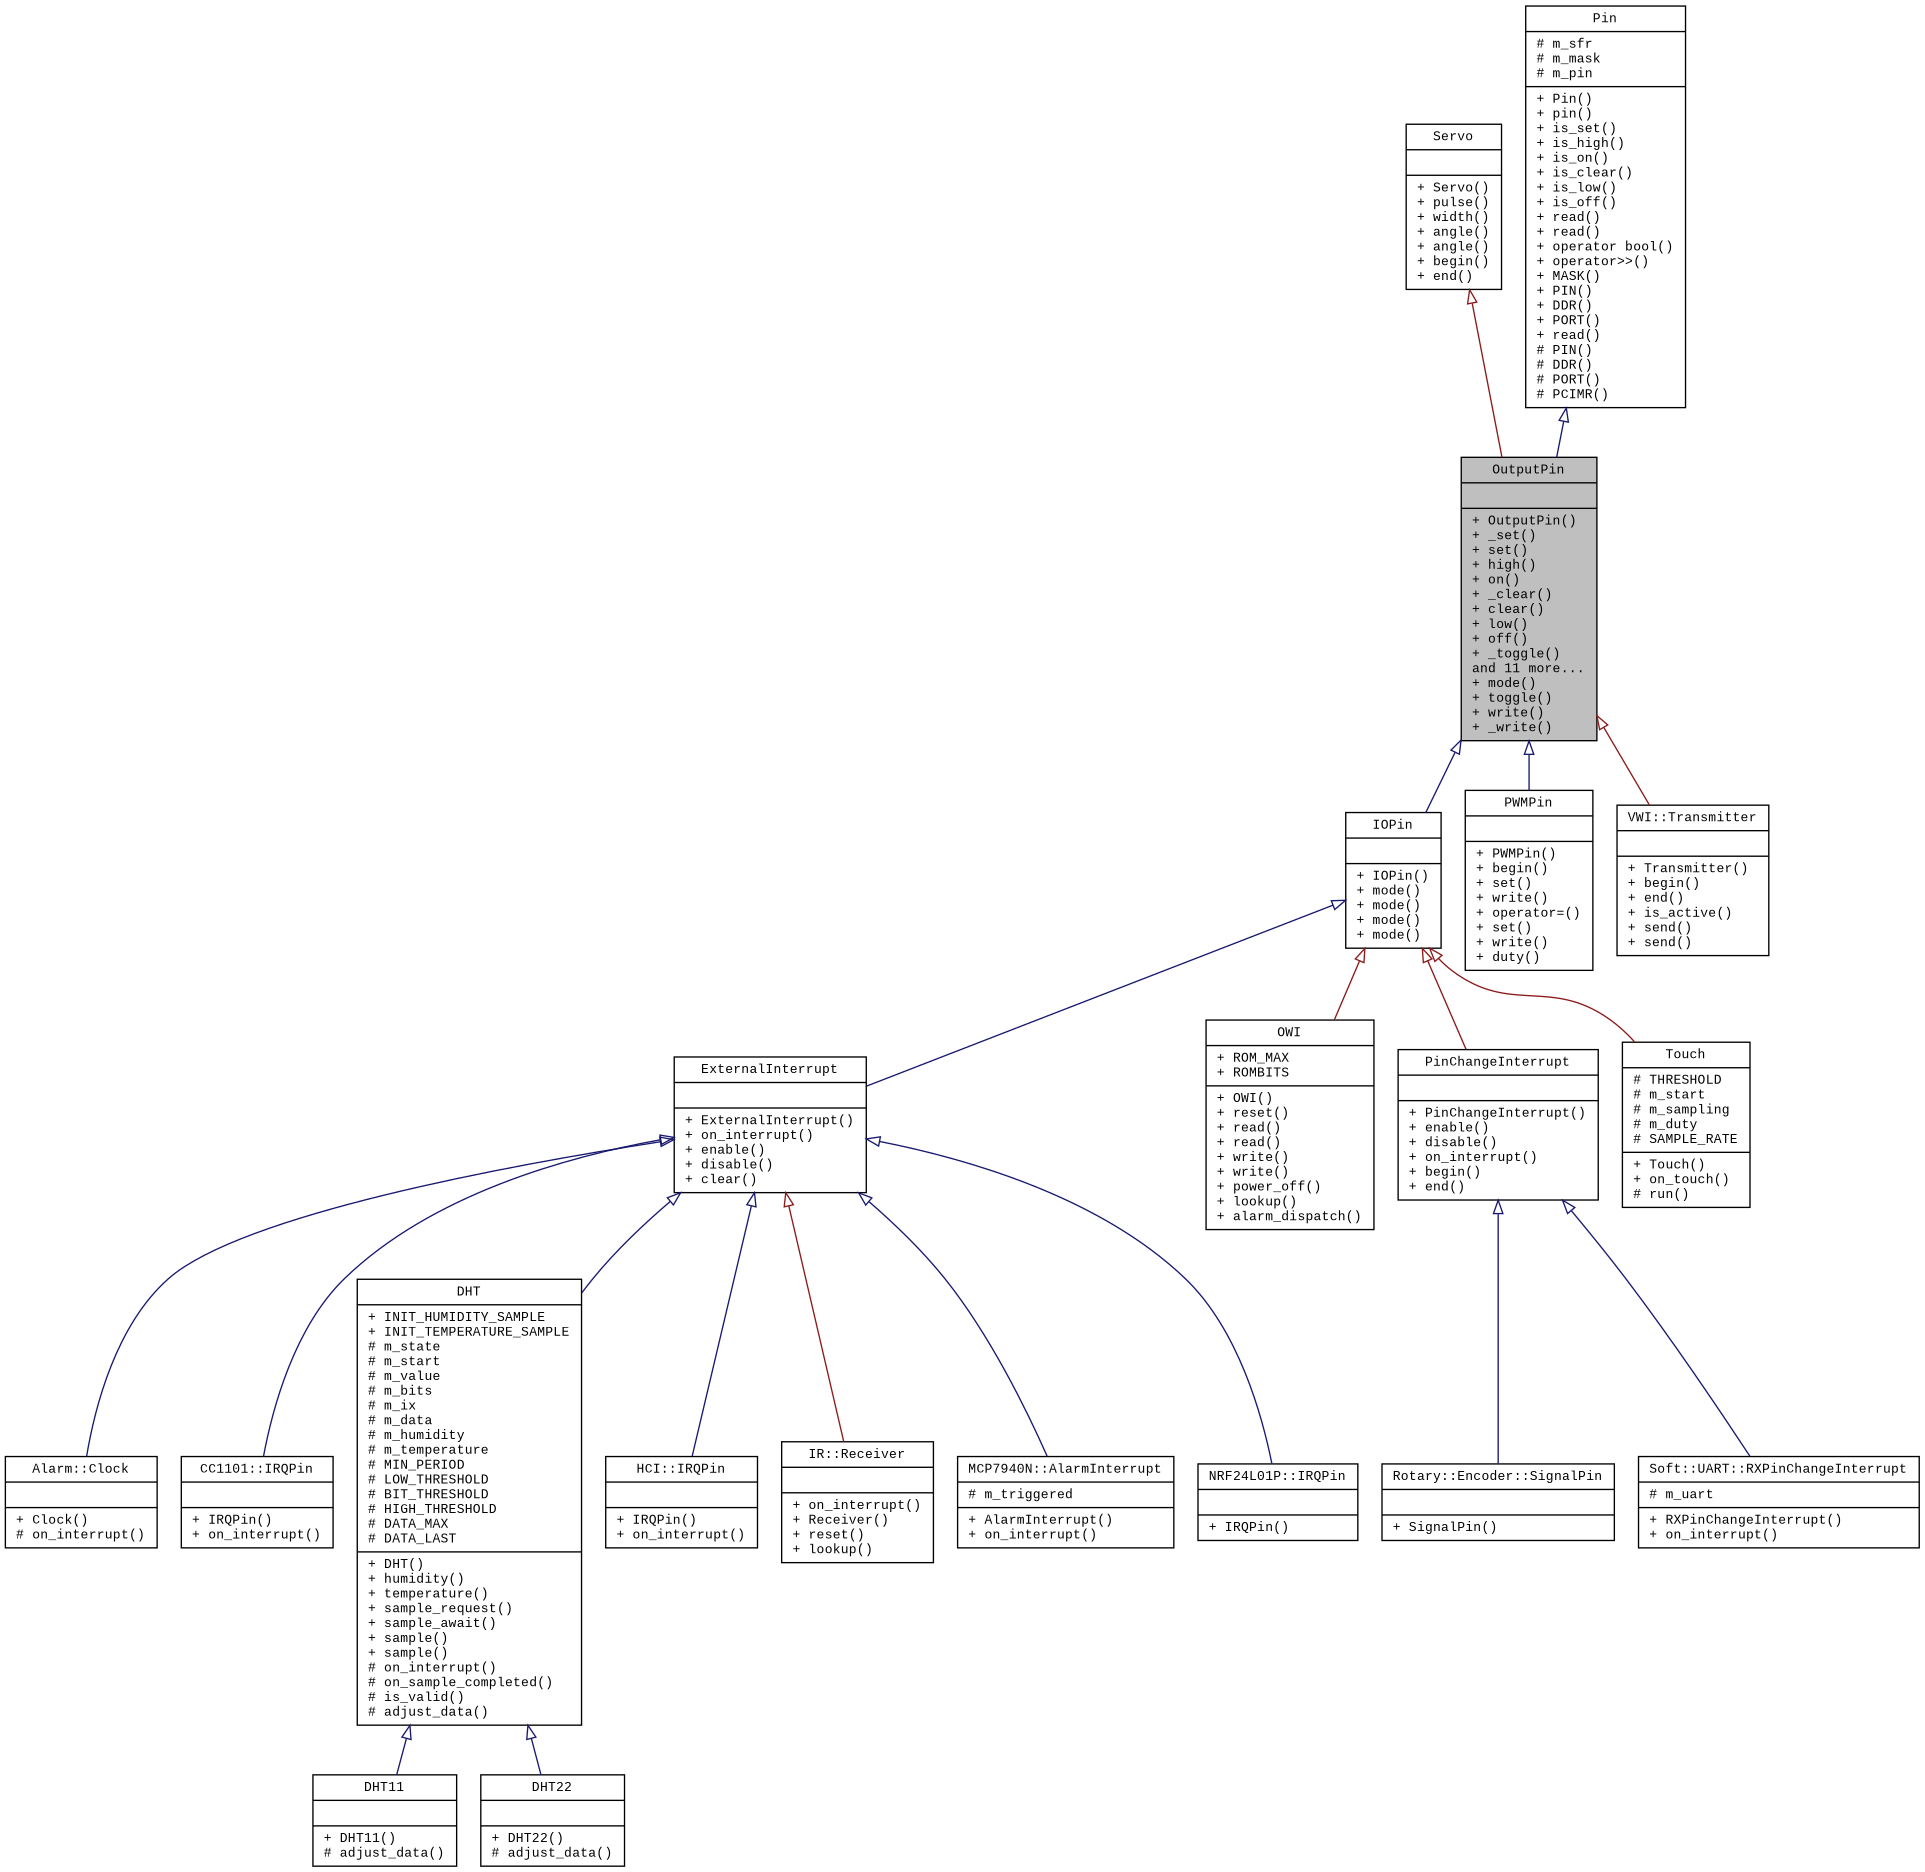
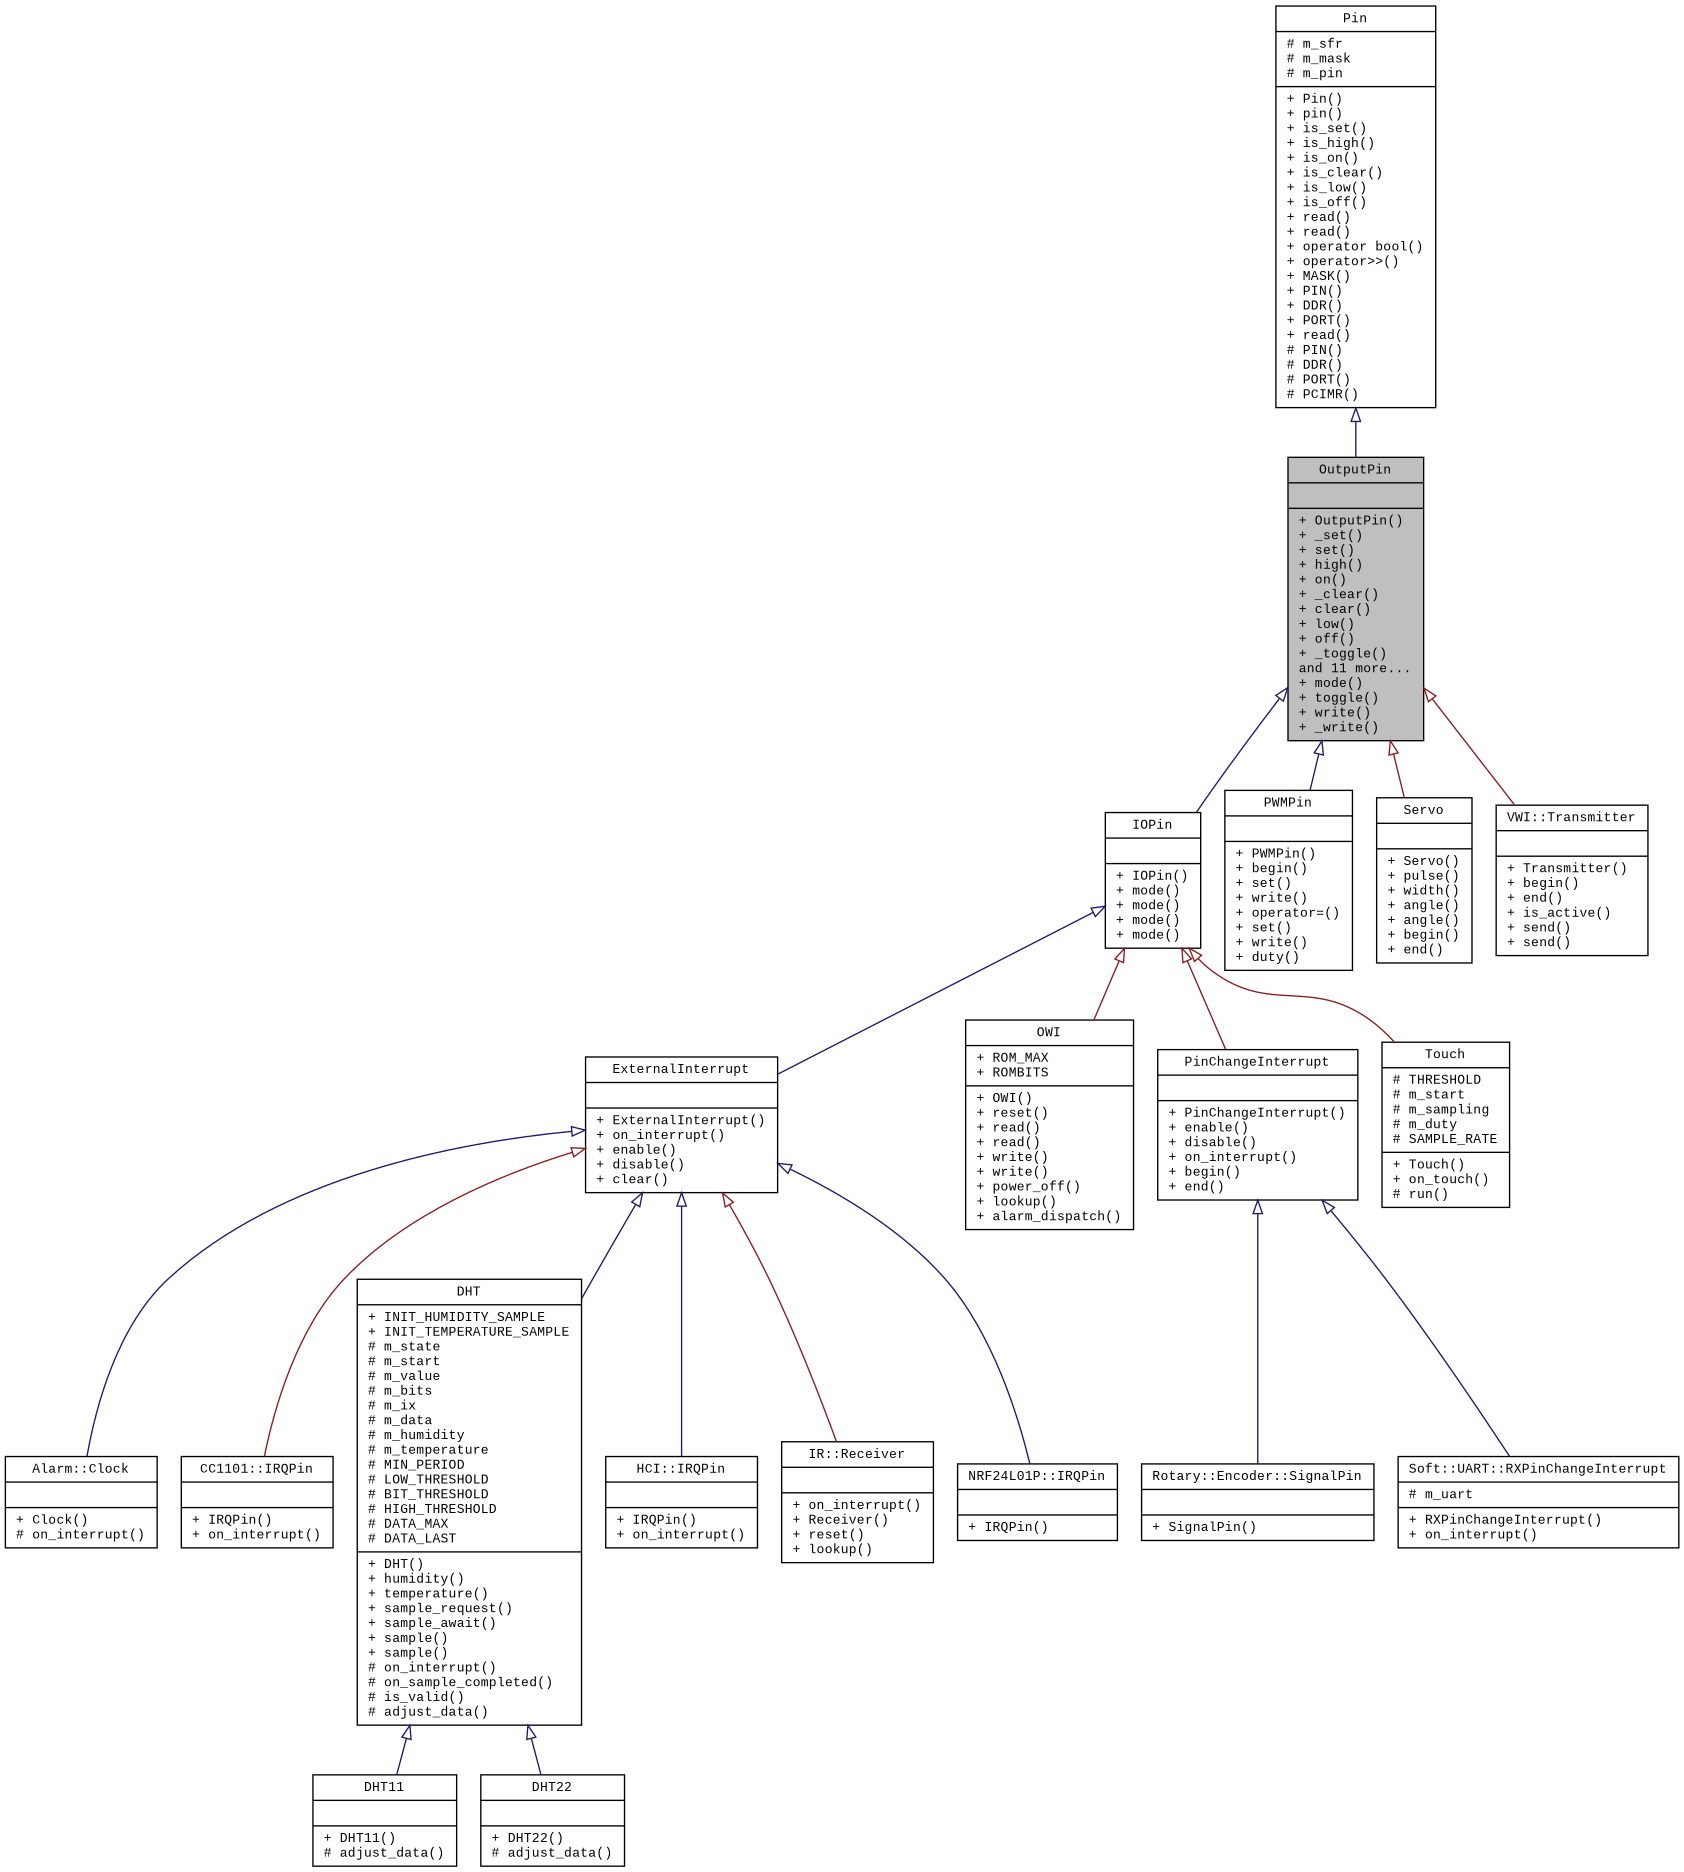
  digraph {
    fontname="Liberation Mono"
    node [color=black fillcolor=white fontname="Liberation Mono" fontsize=10 shape=record style=filled]
    edge [arrowtail=onormal color=midnightblue dir=back fontname="Liberation Mono" fontsize=10 labelfontname=Helvetica labelfontsize=10 style=solid]
    n1 [fillcolor=grey75 fontcolor=black height=0.2 label="{OutputPin\n||+ OutputPin()\l+ _set()\l+ set()\l+ high()\l+ on()\l+ _clear()\l+ clear()\l+ low()\l+ off()\l+ _toggle()\land 11 more...\l+ mode()\l+ toggle()\l+ write()\l+ _write()\l}" width=0.4]
    n2 [height=0.2 label="{IOPin\n||+ IOPin()\l+ mode()\l+ mode()\l+ mode()\l+ mode()\l}" width=0.4]
    n3 [height=0.2 label="{PWMPin\n||+ PWMPin()\l+ begin()\l+ set()\l+ write()\l+ operator=()\l+ set()\l+ write()\l+ duty()\l}" width=0.4]
    n4 [height=0.2 label="{Servo\n||+ Servo()\l+ pulse()\l+ width()\l+ angle()\l+ angle()\l+ begin()\l+ end()\l}" width=0.4]
    n5 [height=0.2 label="{VWI::Transmitter\n||+ Transmitter()\l+ begin()\l+ end()\l+ is_active()\l+ send()\l+ send()\l}" width=0.4]
    n6 [height=0.2 label="{ExternalInterrupt\n||+ ExternalInterrupt()\l+ on_interrupt()\l+ enable()\l+ disable()\l+ clear()\l}" width=0.4]
    n7 [height=0.2 label="{OWI\n|+ ROM_MAX\l+ ROMBITS\l|+ OWI()\l+ reset()\l+ read()\l+ read()\l+ write()\l+ write()\l+ power_off()\l+ lookup()\l+ alarm_dispatch()\l}" width=0.4]
    n8 [height=0.2 label="{PinChangeInterrupt\n||+ PinChangeInterrupt()\l+ enable()\l+ disable()\l+ on_interrupt()\l+ begin()\l+ end()\l}" width=0.4]
    n9 [height=0.2 label="{Touch\n|# THRESHOLD\l# m_start\l# m_sampling\l# m_duty\l# SAMPLE_RATE\l|+ Touch()\l+ on_touch()\l# run()\l}" width=0.4]
    n10 [height=0.2 label="{Pin\n|# m_sfr\l# m_mask\l# m_pin\l|+ Pin()\l+ pin()\l+ is_set()\l+ is_high()\l+ is_on()\l+ is_clear()\l+ is_low()\l+ is_off()\l+ read()\l+ read()\l+ operator bool()\l+ operator\>\>()\l+ MASK()\l+ PIN()\l+ DDR()\l+ PORT()\l+ read()\l# PIN()\l# DDR()\l# PORT()\l# PCIMR()\l}" width=0.4]
    n11 [height=0.2 label="{Alarm::Clock\n||+ Clock()\l# on_interrupt()\l}" width=0.4]
    n12 [height=0.2 label="{CC1101::IRQPin\n||+ IRQPin()\l+ on_interrupt()\l}" width=0.4]
    n13 [height=0.2 label="{DHT\n|+ INIT_HUMIDITY_SAMPLE\l+ INIT_TEMPERATURE_SAMPLE\l# m_state\l# m_start\l# m_value\l# m_bits\l# m_ix\l# m_data\l# m_humidity\l# m_temperature\l# MIN_PERIOD\l# LOW_THRESHOLD\l# BIT_THRESHOLD\l# HIGH_THRESHOLD\l# DATA_MAX\l# DATA_LAST\l|+ DHT()\l+ humidity()\l+ temperature()\l+ sample_request()\l+ sample_await()\l+ sample()\l+ sample()\l# on_interrupt()\l# on_sample_completed()\l# is_valid()\l# adjust_data()\l}" width=0.4]
    n14 [height=0.2 label="{HCI::IRQPin\n||+ IRQPin()\l+ on_interrupt()\l}" width=0.4]
    n15 [height=0.2 label="{IR::Receiver\n||+ on_interrupt()\l+ Receiver()\l+ reset()\l+ lookup()\l}" width=0.4]
-   n16 [height=0.2 label="{MCP7940N::AlarmInterrupt\n|# m_triggered\l|+ AlarmInterrupt()\l+ on_interrupt()\l}" width=0.4]
    n17 [height=0.2 label="{NRF24L01P::IRQPin\n||+ IRQPin()\l}" width=0.4]
    n18 [height=0.2 label="{Rotary::Encoder::SignalPin\n||+ SignalPin()\l}" width=0.4]
    n19 [height=0.2 label="{Soft::UART::RXPinChangeInterrupt\n|# m_uart\l|+ RXPinChangeInterrupt()\l+ on_interrupt()\l}" width=0.4]
    n20 [height=0.2 label="{DHT11\n||+ DHT11()\l# adjust_data()\l}" width=0.4]
    n21 [height=0.2 label="{DHT22\n||+ DHT22()\l# adjust_data()\l}" width=0.4]
    n1 -> n2
    n1 -> n3
-   n4 -> n1 [color=firebrick4]
+   n1 -> n4 [color=firebrick4]
    n1 -> n5 [color=firebrick4]
    n2 -> n6
    n2 -> n7 [color=firebrick4]
    n2 -> n8 [color=firebrick4]
    n2 -> n9 [color=firebrick4]
    n6 -> n11
-   n6 -> n12
+   n6 -> n12 [color=firebrick4]
    n6 -> n13
    n6 -> n14
    n6 -> n15 [color=firebrick4]
-   n6 -> n16
    n6 -> n17
    n8 -> n18
    n8 -> n19
    n10 -> n1
    n13 -> n20
    n13 -> n21
  }
